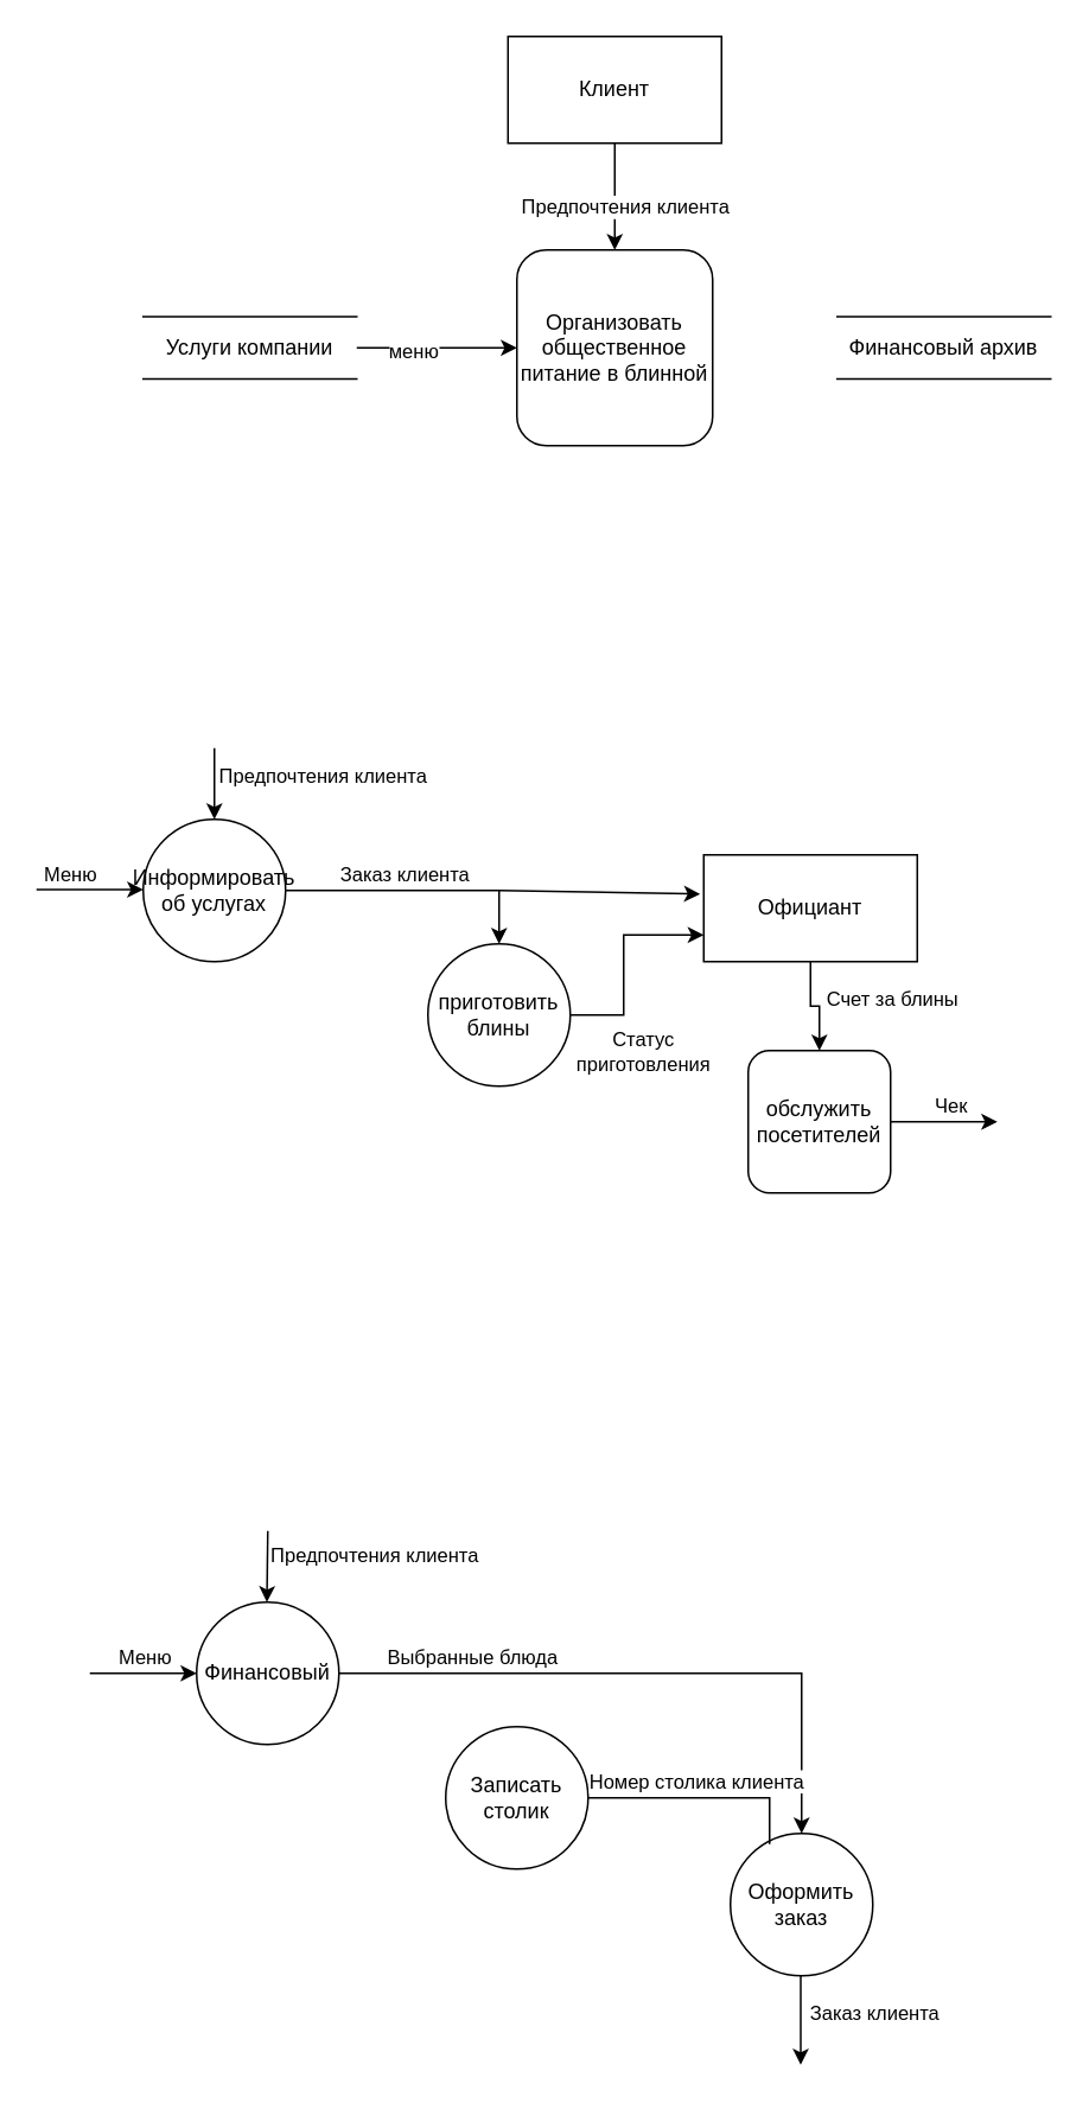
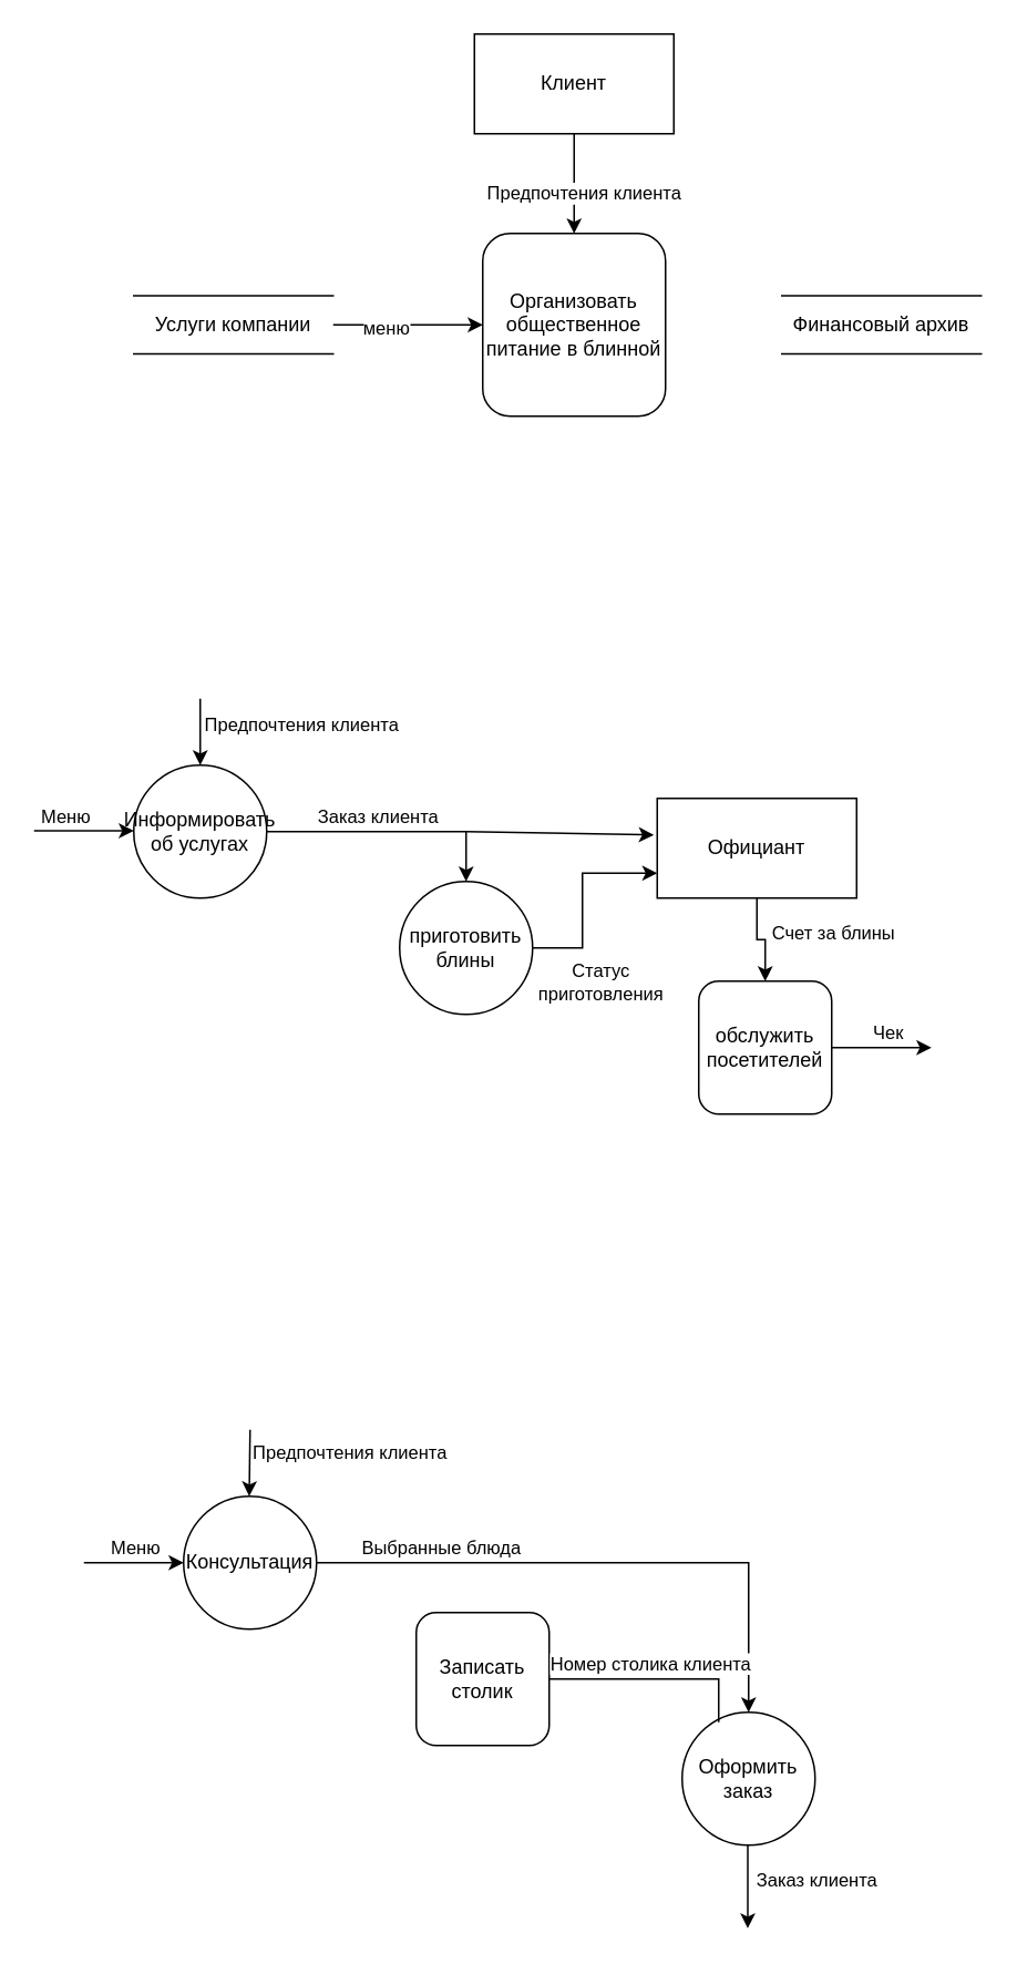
  <mxCell id="0" />
  <mxCell id="1" parent="0" />
  <mxCell id="2" value="Организовать общественное питание в блинной" style="whiteSpace=wrap;html=1;aspect=fixed;rounded=1;" vertex="1" parent="1"><mxGeometry x="290" y="140" width="110" height="110" as="geometry" /></mxCell>
  <mxCell id="3" style="edgeStyle=orthogonalEdgeStyle;rounded=0;orthogonalLoop=1;jettySize=auto;html=1;entryX=0.5;entryY=0;entryDx=0;entryDy=0;" edge="1" parent="1" source="6" target="2"><mxGeometry relative="1" as="geometry" /></mxCell>
  <mxCell id="4" value="Text" style="edgeLabel;html=1;align=center;verticalAlign=middle;resizable=0;points=[];" vertex="1" connectable="0" parent="3"><mxGeometry x="0.167" y="1" relative="1" as="geometry"><mxPoint as="offset" /></mxGeometry></mxCell>
  <mxCell id="5" value="Предпочтения клиента" style="edgeLabel;html=1;align=center;verticalAlign=middle;resizable=0;points=[];" vertex="1" connectable="0" parent="3"><mxGeometry x="0.167" y="5" relative="1" as="geometry"><mxPoint as="offset" /></mxGeometry></mxCell>
  <mxCell id="6" value="Клиент" style="rounded=0;whiteSpace=wrap;html=1;" vertex="1" parent="1"><mxGeometry x="285" y="20" width="120" height="60" as="geometry" /></mxCell>
  <mxCell id="7" style="edgeStyle=orthogonalEdgeStyle;rounded=0;orthogonalLoop=1;jettySize=auto;html=1;entryX=0;entryY=0.5;entryDx=0;entryDy=0;" edge="1" parent="1" source="9" target="2"><mxGeometry relative="1" as="geometry" /></mxCell>
  <mxCell id="8" value="меню" style="edgeLabel;html=1;align=center;verticalAlign=middle;resizable=0;points=[];" vertex="1" connectable="0" parent="7"><mxGeometry x="-0.311" y="-1" relative="1" as="geometry"><mxPoint as="offset" /></mxGeometry></mxCell>
  <mxCell id="9" value="Услуги компании" style="shape=partialRectangle;whiteSpace=wrap;html=1;left=0;right=0;fillColor=none;" vertex="1" parent="1"><mxGeometry x="80" y="177.5" width="120" height="35" as="geometry" /></mxCell>
  <mxCell id="10" value="Финансовый архив" style="shape=partialRectangle;whiteSpace=wrap;html=1;left=0;right=0;fillColor=none;" vertex="1" parent="1"><mxGeometry x="470" y="177.5" width="120" height="35" as="geometry" /></mxCell>
  <mxCell id="11" style="edgeStyle=orthogonalEdgeStyle;rounded=0;orthogonalLoop=1;jettySize=auto;html=1;entryX=0.5;entryY=0;entryDx=0;entryDy=0;" edge="1" parent="1" source="13" target="14"><mxGeometry relative="1" as="geometry" /></mxCell>
  <mxCell id="12" value="Заказ клиента" style="edgeLabel;html=1;align=center;verticalAlign=middle;resizable=0;points=[];" vertex="1" connectable="0" parent="11"><mxGeometry x="-0.12" y="-3" relative="1" as="geometry"><mxPoint y="-13" as="offset" /></mxGeometry></mxCell>
  <mxCell id="13" value="Информировать об услугах" style="ellipse;whiteSpace=wrap;html=1;aspect=fixed;" vertex="1" parent="1"><mxGeometry x="80" y="460" width="80" height="80" as="geometry" /></mxCell>
  <mxCell id="14" value="приготовить блины" style="ellipse;whiteSpace=wrap;html=1;aspect=fixed;" vertex="1" parent="1"><mxGeometry x="240" y="530" width="80" height="80" as="geometry" /></mxCell>
  <mxCell id="15" style="edgeStyle=orthogonalEdgeStyle;rounded=0;orthogonalLoop=1;jettySize=auto;html=1;" edge="1" parent="1" source="17"><mxGeometry relative="1" as="geometry"><mxPoint x="560" y="630" as="targetPoint" /></mxGeometry></mxCell>
  <mxCell id="16" value="Чек" style="edgeLabel;html=1;align=center;verticalAlign=middle;resizable=0;points=[];" vertex="1" connectable="0" parent="15"><mxGeometry x="0.14" y="-2" relative="1" as="geometry"><mxPoint y="-12" as="offset" /></mxGeometry></mxCell>
  <mxCell id="17" value="обслужить посетителей" style="whiteSpace=wrap;html=1;aspect=fixed;rounded=1;" vertex="1" parent="1"><mxGeometry x="420" y="590" width="80" height="80" as="geometry" /></mxCell>
  <mxCell id="18" style="edgeStyle=orthogonalEdgeStyle;rounded=0;orthogonalLoop=1;jettySize=auto;html=1;entryX=0.5;entryY=0;entryDx=0;entryDy=0;" edge="1" parent="1" source="20" target="17"><mxGeometry relative="1" as="geometry" /></mxCell>
  <mxCell id="19" value="Счет за блины" style="edgeLabel;html=1;align=center;verticalAlign=middle;resizable=0;points=[];" vertex="1" connectable="0" parent="18"><mxGeometry x="0.236" relative="1" as="geometry"><mxPoint x="40" y="-9" as="offset" /></mxGeometry></mxCell>
  <mxCell id="20" value="Официант" style="rounded=0;whiteSpace=wrap;html=1;" vertex="1" parent="1"><mxGeometry x="395" y="480" width="120" height="60" as="geometry" /></mxCell>
  <mxCell id="21" value="" style="endArrow=classic;html=1;rounded=0;entryX=-0.017;entryY=0.367;entryDx=0;entryDy=0;entryPerimeter=0;" edge="1" parent="1" target="20"><mxGeometry width="50" height="50" relative="1" as="geometry"><mxPoint x="280" y="500" as="sourcePoint" /><mxPoint x="410" y="430" as="targetPoint" /></mxGeometry></mxCell>
  <mxCell id="22" value="" style="endArrow=classic;html=1;rounded=0;entryX=0;entryY=0.75;entryDx=0;entryDy=0;" edge="1" parent="1" target="20"><mxGeometry width="50" height="50" relative="1" as="geometry"><mxPoint x="320" y="570" as="sourcePoint" /><mxPoint x="370" y="520" as="targetPoint" /><Array as="points"><mxPoint x="350" y="570" /><mxPoint x="350" y="525" /></Array></mxGeometry></mxCell>
  <mxCell id="23" value="Статус &lt;br&gt;приготовления" style="edgeLabel;html=1;align=center;verticalAlign=middle;resizable=0;points=[];" vertex="1" connectable="0" parent="22"><mxGeometry x="-0.167" relative="1" as="geometry"><mxPoint x="10" y="40" as="offset" /></mxGeometry></mxCell>
  <mxCell id="24" value="" style="endArrow=classic;html=1;rounded=0;entryX=0.5;entryY=0;entryDx=0;entryDy=0;" edge="1" parent="1" target="13"><mxGeometry width="50" height="50" relative="1" as="geometry"><mxPoint x="120" y="420" as="sourcePoint" /><mxPoint x="90" y="400" as="targetPoint" /></mxGeometry></mxCell>
  <mxCell id="25" value="Предпочтения клиента" style="edgeLabel;html=1;align=center;verticalAlign=middle;resizable=0;points=[];" vertex="1" connectable="0" parent="24"><mxGeometry x="-0.25" relative="1" as="geometry"><mxPoint x="60" as="offset" /></mxGeometry></mxCell>
  <mxCell id="26" value="" style="endArrow=classic;html=1;rounded=0;" edge="1" parent="1"><mxGeometry width="50" height="50" relative="1" as="geometry"><mxPoint x="20" y="499.5" as="sourcePoint" /><mxPoint x="80" y="499.5" as="targetPoint" /></mxGeometry></mxCell>
  <mxCell id="27" value="Меню" style="edgeLabel;html=1;align=center;verticalAlign=middle;resizable=0;points=[];" vertex="1" connectable="0" parent="26"><mxGeometry x="-0.4" y="3" relative="1" as="geometry"><mxPoint y="-6" as="offset" /></mxGeometry></mxCell>
  <mxCell id="28" style="edgeStyle=orthogonalEdgeStyle;rounded=0;orthogonalLoop=1;jettySize=auto;html=1;entryX=0.5;entryY=0;entryDx=0;entryDy=0;" edge="1" parent="1" source="30" target="32"><mxGeometry relative="1" as="geometry" /></mxCell>
  <mxCell id="29" value="Выбранные блюда" style="edgeLabel;html=1;align=center;verticalAlign=middle;resizable=0;points=[];" vertex="1" connectable="0" parent="28"><mxGeometry x="-0.577" relative="1" as="geometry"><mxPoint y="-10" as="offset" /></mxGeometry></mxCell>
- <mxCell id="30" value="Финансовый" style="ellipse;whiteSpace=wrap;html=1;aspect=fixed;" vertex="1" parent="1"><mxGeometry x="110" y="900" width="80" height="80" as="geometry" /></mxCell>
- <mxCell id="31" value="Записать столик" style="ellipse;whiteSpace=wrap;html=1;aspect=fixed;" vertex="1" parent="1"><mxGeometry x="250" y="970" width="80" height="80" as="geometry" /></mxCell>
+ <mxCell id="30" value="Консультация" style="ellipse;whiteSpace=wrap;html=1;aspect=fixed;" vertex="1" parent="1"><mxGeometry x="110" y="900" width="80" height="80" as="geometry" /></mxCell>
+ <mxCell id="31" value="Записать столик" style="whiteSpace=wrap;html=1;aspect=fixed;rounded=1;" vertex="1" parent="1"><mxGeometry x="250" y="970" width="80" height="80" as="geometry" /></mxCell>
  <mxCell id="32" value="Оформить заказ" style="ellipse;whiteSpace=wrap;html=1;aspect=fixed;" vertex="1" parent="1"><mxGeometry x="410" y="1030" width="80" height="80" as="geometry" /></mxCell>
  <mxCell id="33" value="" style="endArrow=classic;html=1;rounded=0;" edge="1" parent="1"><mxGeometry width="50" height="50" relative="1" as="geometry"><mxPoint x="449.5" y="1110" as="sourcePoint" /><mxPoint x="449.5" y="1160" as="targetPoint" /></mxGeometry></mxCell>
  <mxCell id="34" value="Заказ клиента" style="edgeLabel;html=1;align=center;verticalAlign=middle;resizable=0;points=[];" vertex="1" connectable="0" parent="33"><mxGeometry x="-0.12" relative="1" as="geometry"><mxPoint x="41" y="-2" as="offset" /></mxGeometry></mxCell>
  <mxCell id="35" value="" style="endArrow=classic;html=1;rounded=0;" edge="1" parent="1"><mxGeometry width="50" height="50" relative="1" as="geometry"><mxPoint x="150" y="860" as="sourcePoint" /><mxPoint x="149.5" y="900" as="targetPoint" /></mxGeometry></mxCell>
  <mxCell id="36" value="Предпочтения клиента" style="edgeLabel;html=1;align=center;verticalAlign=middle;resizable=0;points=[];" vertex="1" connectable="0" parent="35"><mxGeometry x="-0.3" relative="1" as="geometry"><mxPoint x="60" as="offset" /></mxGeometry></mxCell>
  <mxCell id="37" value="" style="endArrow=classic;html=1;rounded=0;" edge="1" parent="1"><mxGeometry width="50" height="50" relative="1" as="geometry"><mxPoint x="50" y="940" as="sourcePoint" /><mxPoint x="110" y="940" as="targetPoint" /></mxGeometry></mxCell>
  <mxCell id="38" value="Меню" style="edgeLabel;html=1;align=center;verticalAlign=middle;resizable=0;points=[];" vertex="1" connectable="0" parent="37"><mxGeometry x="-0.6" y="-1" relative="1" as="geometry"><mxPoint x="18" y="-11" as="offset" /></mxGeometry></mxCell>
  <mxCell id="39" style="edgeStyle=orthogonalEdgeStyle;rounded=0;orthogonalLoop=1;jettySize=auto;html=1;entryX=0.275;entryY=0.075;entryDx=0;entryDy=0;entryPerimeter=0;endArrow=none;" edge="1" parent="1" source="31" target="32"><mxGeometry relative="1" as="geometry"><Array as="points"><mxPoint x="432" y="1010" /></Array></mxGeometry></mxCell>
  <mxCell id="40" value="Номер столика клиента" style="edgeLabel;html=1;align=center;verticalAlign=middle;resizable=0;points=[];" vertex="1" connectable="0" parent="39"><mxGeometry x="-0.391" y="-2" relative="1" as="geometry"><mxPoint x="21" y="-12" as="offset" /></mxGeometry></mxCell>
